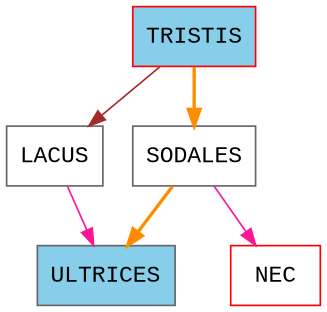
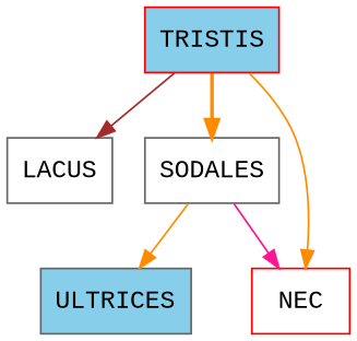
  digraph {
    fontname="Liberation Mono"
    node [color=gray40 fillcolor=white fontname="Liberation Mono" shape=box style=filled]
    edge [color=darkorange fontname="Liberation Mono" style=solid]
    TRISTIS [color=red fillcolor=skyblue]
    LACUS
    SODALES
    NEC [color=red]
    ULTRICES [fillcolor=skyblue]
    TRISTIS -> LACUS [color=brown]
    TRISTIS -> SODALES [style=bold]
-   LACUS -> ULTRICES [color=deeppink]
+   TRISTIS -> NEC
    SODALES -> NEC [color=deeppink]
-   SODALES -> ULTRICES [style=bold]
+   SODALES -> ULTRICES
  }
